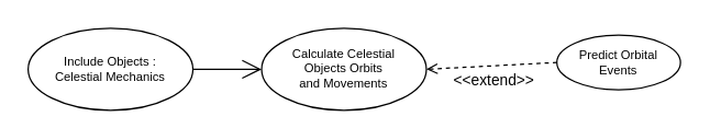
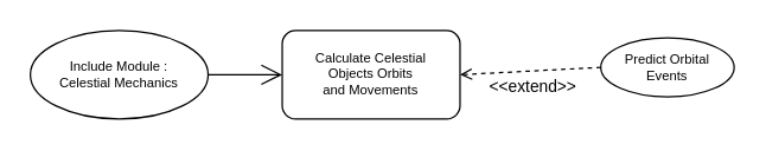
  <mxCell id="0" />
  <mxCell id="1" parent="0" />
- <mxCell id="2" value="Include Objects :&lt;div&gt;Celestial Mechanics&lt;/div&gt;" style="ellipse;whiteSpace=wrap;html=1;fontSize=9;" parent="1" vertex="1"><mxGeometry x="20" y="20" width="120" height="60" as="geometry" /></mxCell>
- <mxCell id="3" value="Calculate Celestial&lt;div&gt;Objects Orbits&lt;/div&gt;&lt;div&gt;and Movements&lt;/div&gt;" style="ellipse;whiteSpace=wrap;html=1;fontSize=9;" parent="1" vertex="1"><mxGeometry x="190" y="20" width="120" height="60" as="geometry" /></mxCell>
+ <mxCell id="2" value="Include Module :&lt;div&gt;Celestial Mechanics&lt;/div&gt;" style="ellipse;whiteSpace=wrap;html=1;fontSize=9;" parent="1" vertex="1"><mxGeometry x="20" y="20" width="120" height="60" as="geometry" /></mxCell>
+ <mxCell id="3" value="Calculate Celestial&lt;div&gt;Objects Orbits&lt;/div&gt;&lt;div&gt;and Movements&lt;/div&gt;" style="whiteSpace=wrap;html=1;fontSize=9;rounded=1;" parent="1" vertex="1"><mxGeometry x="190" y="20" width="120" height="60" as="geometry" /></mxCell>
  <mxCell id="4" value="" style="endArrow=open;endFill=1;endSize=12;html=1;rounded=0;exitX=1;exitY=0.5;exitDx=0;exitDy=0;entryX=0;entryY=0.5;entryDx=0;entryDy=0;" parent="1" source="2" target="3" edge="1"><mxGeometry width="160" relative="1" as="geometry"><mxPoint x="120" y="-40" as="sourcePoint" /><mxPoint x="210" y="-80" as="targetPoint" /></mxGeometry></mxCell>
  <mxCell id="5" value="Predict Orbital&lt;div&gt;Events&lt;/div&gt;" style="ellipse;whiteSpace=wrap;html=1;fontSize=9;" parent="1" vertex="1"><mxGeometry x="405" y="25" width="90" height="40" as="geometry" /></mxCell>
  <mxCell id="6" value="&amp;lt;&amp;lt;extend&amp;gt;&amp;gt;" style="html=1;verticalAlign=bottom;labelBackgroundColor=none;endArrow=none;endFill=0;dashed=1;rounded=0;exitX=1;exitY=0.5;exitDx=0;exitDy=0;entryX=0;entryY=0.5;entryDx=0;entryDy=0;startArrow=open;startFill=0;" parent="1" source="3" target="5" edge="1"><mxGeometry y="-20" width="160" relative="1" as="geometry"><mxPoint x="320" y="102" as="sourcePoint" /><mxPoint x="386" y="70" as="targetPoint" /><mxPoint as="offset" /></mxGeometry></mxCell>
